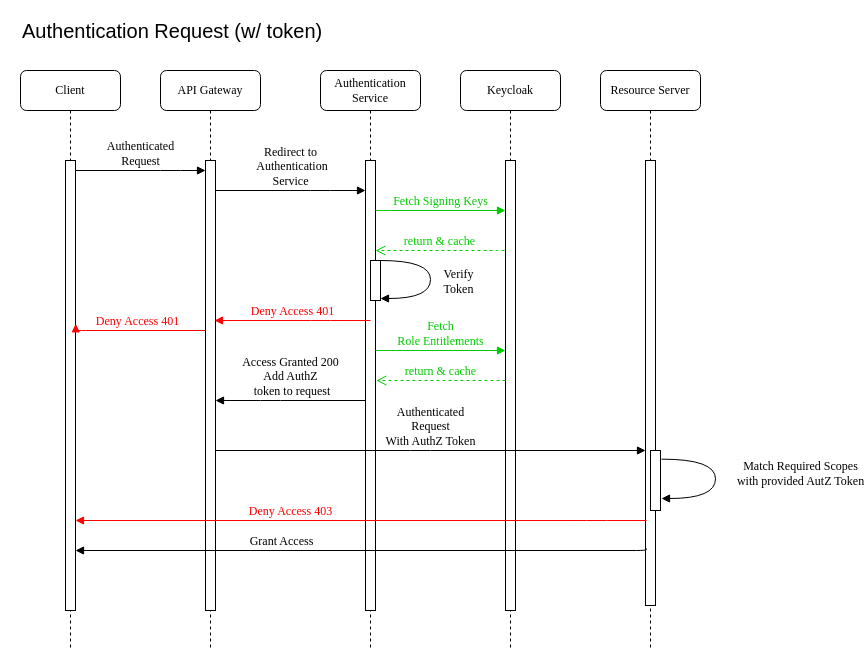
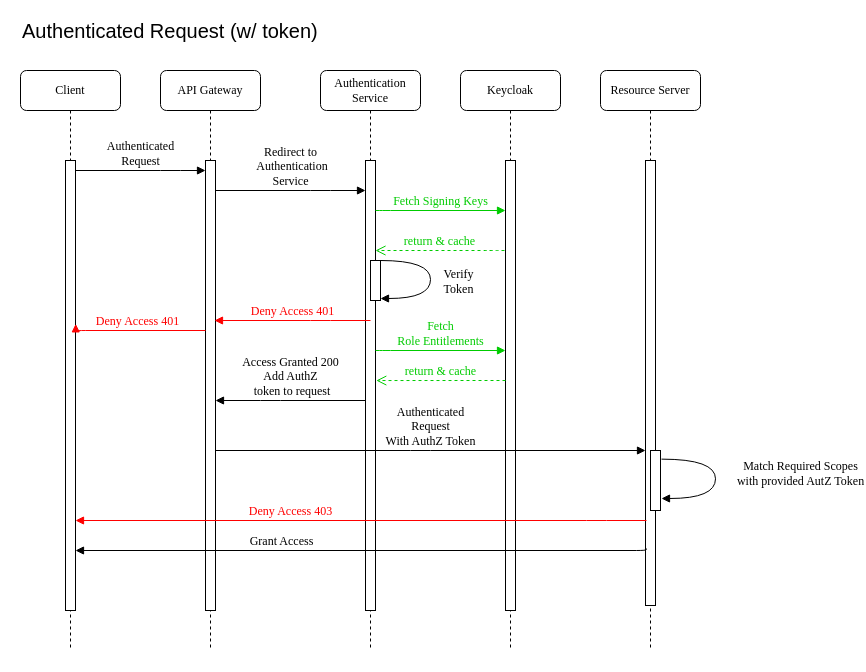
  <mxCell id="0" />
  <mxCell id="1" parent="0" />
  <mxCell id="2" value="API Gateway" style="shape=umlLifeline;perimeter=lifelinePerimeter;whiteSpace=wrap;html=1;container=1;collapsible=0;recursiveResize=0;outlineConnect=0;rounded=1;shadow=0;comic=0;labelBackgroundColor=none;strokeWidth=1;fontFamily=Verdana;fontSize=12;align=center;" parent="1" vertex="1"><mxGeometry x="160" y="70" width="100" height="580" as="geometry" /></mxCell>
  <mxCell id="3" value="" style="html=1;points=[];perimeter=orthogonalPerimeter;rounded=0;shadow=0;comic=0;labelBackgroundColor=none;strokeWidth=1;fontFamily=Verdana;fontSize=12;align=center;" parent="2" vertex="1"><mxGeometry x="45" y="90" width="10" height="450" as="geometry" /></mxCell>
  <mxCell id="4" value="Authentication Service" style="shape=umlLifeline;perimeter=lifelinePerimeter;whiteSpace=wrap;html=1;container=1;collapsible=0;recursiveResize=0;outlineConnect=0;rounded=1;shadow=0;comic=0;labelBackgroundColor=none;strokeWidth=1;fontFamily=Verdana;fontSize=12;align=center;" parent="1" vertex="1"><mxGeometry x="320" y="70" width="100" height="580" as="geometry" /></mxCell>
  <mxCell id="5" value="" style="html=1;points=[];perimeter=orthogonalPerimeter;rounded=0;shadow=0;comic=0;labelBackgroundColor=none;strokeWidth=1;fontFamily=Verdana;fontSize=12;align=center;" parent="4" vertex="1"><mxGeometry x="45" y="90" width="10" height="450" as="geometry" /></mxCell>
  <mxCell id="6" value="" style="html=1;points=[];perimeter=orthogonalPerimeter;rounded=0;shadow=0;comic=0;labelBackgroundColor=none;strokeColor=#000000;strokeWidth=1;fillColor=#FFFFFF;fontFamily=Verdana;fontSize=12;fontColor=#000000;align=center;" vertex="1" parent="4"><mxGeometry x="50" y="190" width="10" height="40" as="geometry" /></mxCell>
  <mxCell id="7" value="Keycloak" style="shape=umlLifeline;perimeter=lifelinePerimeter;whiteSpace=wrap;html=1;container=1;collapsible=0;recursiveResize=0;outlineConnect=0;rounded=1;shadow=0;comic=0;labelBackgroundColor=none;strokeWidth=1;fontFamily=Verdana;fontSize=12;align=center;" parent="1" vertex="1"><mxGeometry x="460" y="70" width="100" height="580" as="geometry" /></mxCell>
  <mxCell id="8" value="Resource Server" style="shape=umlLifeline;perimeter=lifelinePerimeter;whiteSpace=wrap;html=1;container=1;collapsible=0;recursiveResize=0;outlineConnect=0;rounded=1;shadow=0;comic=0;labelBackgroundColor=none;strokeWidth=1;fontFamily=Verdana;fontSize=12;align=center;" parent="1" vertex="1"><mxGeometry x="600" y="70" width="100" height="580" as="geometry" /></mxCell>
  <mxCell id="9" value="" style="html=1;points=[];perimeter=orthogonalPerimeter;rounded=0;shadow=0;comic=0;labelBackgroundColor=none;strokeWidth=1;fontFamily=Verdana;fontSize=12;align=center;" vertex="1" parent="8"><mxGeometry x="45" y="90" width="10" height="445" as="geometry" /></mxCell>
  <mxCell id="10" value="Client" style="shape=umlLifeline;perimeter=lifelinePerimeter;whiteSpace=wrap;html=1;container=1;collapsible=0;recursiveResize=0;outlineConnect=0;rounded=1;shadow=0;comic=0;labelBackgroundColor=none;strokeWidth=1;fontFamily=Verdana;fontSize=12;align=center;" parent="1" vertex="1"><mxGeometry x="20" y="70" width="100" height="580" as="geometry" /></mxCell>
  <mxCell id="11" value="" style="html=1;points=[];perimeter=orthogonalPerimeter;rounded=0;shadow=0;comic=0;labelBackgroundColor=none;strokeWidth=1;fontFamily=Verdana;fontSize=12;align=center;" parent="10" vertex="1"><mxGeometry x="45" y="90" width="10" height="450" as="geometry" /></mxCell>
  <mxCell id="12" value="" style="html=1;points=[];perimeter=orthogonalPerimeter;rounded=0;shadow=0;comic=0;labelBackgroundColor=none;strokeWidth=1;fontFamily=Verdana;fontSize=12;align=center;" parent="1" vertex="1"><mxGeometry x="505" y="160" width="10" height="450" as="geometry" /></mxCell>
  <mxCell id="13" value="&lt;font color=&quot;#00cc00&quot;&gt;Fetch Signing Keys&lt;/font&gt;" style="html=1;verticalAlign=bottom;endArrow=block;labelBackgroundColor=none;fontFamily=Verdana;fontSize=12;edgeStyle=elbowEdgeStyle;elbow=vertical;strokeColor=#00CC00;" parent="1" source="5" target="12" edge="1"><mxGeometry relative="1" as="geometry"><mxPoint x="430" y="210" as="sourcePoint" /><Array as="points"><mxPoint x="380" y="210" /></Array></mxGeometry></mxCell>
  <mxCell id="14" value="&lt;font color=&quot;#00cc00&quot;&gt;return &amp;amp; cache&lt;/font&gt;" style="html=1;verticalAlign=bottom;endArrow=open;dashed=1;endSize=8;labelBackgroundColor=none;fontFamily=Verdana;fontSize=12;edgeStyle=elbowEdgeStyle;elbow=vertical;strokeColor=#00CC00;" parent="1" edge="1"><mxGeometry relative="1" as="geometry"><mxPoint x="375" y="250" as="targetPoint" /><Array as="points"><mxPoint x="490" y="250" /><mxPoint x="620" y="250" /></Array><mxPoint x="504" y="250" as="sourcePoint" /></mxGeometry></mxCell>
  <mxCell id="15" value="Authenticated &lt;br&gt;Request &lt;br&gt;With AuthZ Token" style="html=1;verticalAlign=bottom;endArrow=block;labelBackgroundColor=none;fontFamily=Verdana;fontSize=12;" parent="1" source="3" edge="1"><mxGeometry relative="1" as="geometry"><mxPoint x="220" y="430" as="sourcePoint" /><mxPoint x="645" y="450" as="targetPoint" /><Array as="points"><mxPoint x="420" y="450" /></Array></mxGeometry></mxCell>
  <mxCell id="16" value="Authenticated&lt;br&gt;Request" style="html=1;verticalAlign=bottom;endArrow=block;labelBackgroundColor=none;fontFamily=Verdana;fontSize=12;edgeStyle=elbowEdgeStyle;elbow=vertical;" parent="1" source="11" edge="1"><mxGeometry relative="1" as="geometry"><mxPoint x="140" y="180" as="sourcePoint" /><mxPoint x="205" y="170" as="targetPoint" /><Array as="points"><mxPoint x="170" y="170" /></Array></mxGeometry></mxCell>
  <mxCell id="17" value="Redirect to&lt;br&gt;&amp;nbsp;Authentication &lt;br&gt;Service" style="html=1;verticalAlign=bottom;endArrow=block;labelBackgroundColor=none;fontFamily=Verdana;fontSize=12;edgeStyle=elbowEdgeStyle;elbow=vertical;" parent="1" source="3" edge="1"><mxGeometry relative="1" as="geometry"><mxPoint x="290" y="190" as="sourcePoint" /><mxPoint x="365" y="190" as="targetPoint" /><Array as="points"><mxPoint x="320" y="190" /></Array></mxGeometry></mxCell>
- <mxCell id="18" value="&lt;font style=&quot;font-size: 20px&quot;&gt;Authentication Request (w/ token)&lt;/font&gt;" style="text;html=1;strokeColor=none;fillColor=none;align=left;verticalAlign=middle;whiteSpace=wrap;rounded=0;" vertex="1" parent="1"><mxGeometry x="20" y="20" width="410" height="20" as="geometry" /></mxCell>
+ <mxCell id="18" value="&lt;font style=&quot;font-size: 20px&quot;&gt;Authenticated Request (w/ token)&lt;/font&gt;" style="text;html=1;strokeColor=none;fillColor=none;align=left;verticalAlign=middle;whiteSpace=wrap;rounded=0;" vertex="1" parent="1"><mxGeometry x="20" y="20" width="410" height="20" as="geometry" /></mxCell>
  <mxCell id="19" value="Verify &lt;br&gt;Token" style="html=1;verticalAlign=bottom;endArrow=block;labelBackgroundColor=none;fontFamily=Verdana;fontSize=12;elbow=vertical;edgeStyle=orthogonalEdgeStyle;curved=1;" edge="1" parent="1"><mxGeometry x="0.298" y="30" relative="1" as="geometry"><mxPoint x="380" y="260" as="sourcePoint" /><mxPoint x="380" y="298" as="targetPoint" /><Array as="points"><mxPoint x="430" y="260" /><mxPoint x="430" y="298" /></Array><mxPoint x="30" y="-30" as="offset" /></mxGeometry></mxCell>
  <mxCell id="20" value="&lt;font color=&quot;#ff0000&quot;&gt;Deny Access 401&lt;/font&gt;" style="html=1;verticalAlign=bottom;endArrow=block;labelBackgroundColor=none;fontFamily=Verdana;fontSize=12;edgeStyle=elbowEdgeStyle;elbow=vertical;strokeColor=#FF0000;" edge="1" parent="1"><mxGeometry relative="1" as="geometry"><mxPoint x="370" y="320" as="sourcePoint" /><mxPoint x="214" y="320" as="targetPoint" /><Array as="points"><mxPoint x="320" y="320" /></Array></mxGeometry></mxCell>
  <mxCell id="21" value="&lt;font color=&quot;#ff0000&quot;&gt;Deny Access 401&lt;/font&gt;" style="html=1;verticalAlign=bottom;endArrow=block;labelBackgroundColor=none;fontFamily=Verdana;fontSize=12;edgeStyle=elbowEdgeStyle;elbow=vertical;entryX=1.022;entryY=0.363;entryDx=0;entryDy=0;entryPerimeter=0;strokeColor=#FF0000;" edge="1" parent="1" target="11"><mxGeometry relative="1" as="geometry"><mxPoint x="205" y="330" as="sourcePoint" /><mxPoint x="50" y="329.73" as="targetPoint" /><Array as="points"><mxPoint x="155.55" y="330" /></Array></mxGeometry></mxCell>
  <mxCell id="22" value="Access Granted 200&lt;br&gt;Add AuthZ&lt;br&gt;&amp;nbsp;token to request" style="html=1;verticalAlign=bottom;endArrow=block;labelBackgroundColor=none;fontFamily=Verdana;fontSize=12;edgeStyle=elbowEdgeStyle;elbow=vertical;strokeColor=#000000;" edge="1" parent="1" target="3"><mxGeometry relative="1" as="geometry"><mxPoint x="365" y="400" as="sourcePoint" /><mxPoint x="220" y="360" as="targetPoint" /><Array as="points"><mxPoint x="270" y="400" /><mxPoint x="320" y="380" /><mxPoint x="325.55" y="360.27" /></Array></mxGeometry></mxCell>
  <mxCell id="23" value="&lt;font color=&quot;#00cc00&quot;&gt;Fetch &lt;br&gt;Role Entitlements&lt;/font&gt;" style="html=1;verticalAlign=bottom;endArrow=block;labelBackgroundColor=none;fontFamily=Verdana;fontSize=12;edgeStyle=elbowEdgeStyle;elbow=vertical;strokeColor=#00CC00;" edge="1" parent="1"><mxGeometry relative="1" as="geometry"><mxPoint x="375" y="350" as="sourcePoint" /><Array as="points"><mxPoint x="380" y="350" /></Array><mxPoint x="505" y="350" as="targetPoint" /></mxGeometry></mxCell>
  <mxCell id="24" value="&lt;font color=&quot;#00cc00&quot;&gt;return &amp;amp; cache&lt;/font&gt;" style="html=1;verticalAlign=bottom;endArrow=open;dashed=1;endSize=8;labelBackgroundColor=none;fontFamily=Verdana;fontSize=12;edgeStyle=elbowEdgeStyle;elbow=vertical;exitX=-0.078;exitY=0.222;exitDx=0;exitDy=0;exitPerimeter=0;strokeColor=#00CC00;" edge="1" parent="1"><mxGeometry relative="1" as="geometry"><mxPoint x="375.78" y="380.04" as="targetPoint" /><Array as="points"><mxPoint x="490.78" y="380.04" /><mxPoint x="620.78" y="380.04" /></Array><mxPoint x="505" y="380" as="sourcePoint" /></mxGeometry></mxCell>
  <mxCell id="25" value="&lt;font color=&quot;#ff0000&quot;&gt;Deny Access 403&lt;/font&gt;" style="html=1;verticalAlign=bottom;endArrow=block;labelBackgroundColor=none;fontFamily=Verdana;fontSize=12;edgeStyle=elbowEdgeStyle;elbow=vertical;strokeColor=#FF0000;" edge="1" parent="1" target="11"><mxGeometry x="0.247" relative="1" as="geometry"><mxPoint x="646" y="520" as="sourcePoint" /><mxPoint x="100" y="520" as="targetPoint" /><Array as="points"><mxPoint x="596" y="520" /></Array><mxPoint as="offset" /></mxGeometry></mxCell>
  <mxCell id="26" value="Grant Access" style="html=1;verticalAlign=bottom;endArrow=block;labelBackgroundColor=none;fontFamily=Verdana;fontSize=12;edgeStyle=elbowEdgeStyle;elbow=vertical;strokeColor=#000000;exitX=0.089;exitY=0.872;exitDx=0;exitDy=0;exitPerimeter=0;" edge="1" parent="1" source="9" target="11"><mxGeometry x="0.282" relative="1" as="geometry"><mxPoint x="630" y="550" as="sourcePoint" /><mxPoint x="90" y="550" as="targetPoint" /><Array as="points"><mxPoint x="535" y="550" /><mxPoint x="585" y="530" /><mxPoint x="590.55" y="510.27" /></Array><mxPoint as="offset" /></mxGeometry></mxCell>
  <mxCell id="27" value="" style="html=1;points=[];perimeter=orthogonalPerimeter;rounded=0;shadow=0;comic=0;labelBackgroundColor=none;strokeColor=#000000;strokeWidth=1;fillColor=#FFFFFF;fontFamily=Verdana;fontSize=12;fontColor=#000000;align=center;" vertex="1" parent="1"><mxGeometry x="650" y="450" width="10" height="60" as="geometry" /></mxCell>
  <mxCell id="28" value="Match Required Scopes &lt;br&gt;with provided AutZ Token" style="html=1;verticalAlign=bottom;endArrow=block;labelBackgroundColor=none;fontFamily=Verdana;fontSize=12;elbow=vertical;edgeStyle=orthogonalEdgeStyle;curved=1;exitX=1.1;exitY=0.144;exitDx=0;exitDy=0;exitPerimeter=0;" parent="1" edge="1" source="27"><mxGeometry x="0.267" y="-85" relative="1" as="geometry"><mxPoint x="660" y="460" as="sourcePoint" /><mxPoint x="661" y="498" as="targetPoint" /><Array as="points"><mxPoint x="715" y="459" /><mxPoint x="715" y="498" /></Array><mxPoint x="85" y="77" as="offset" /></mxGeometry></mxCell>
